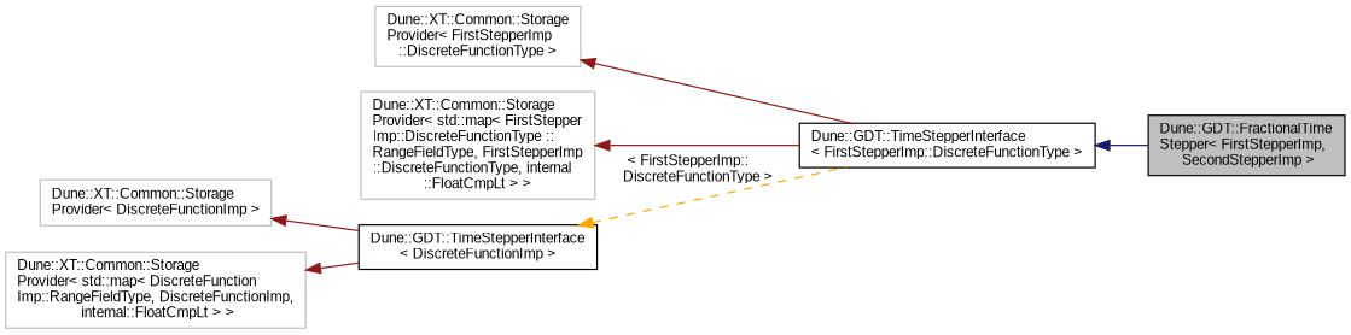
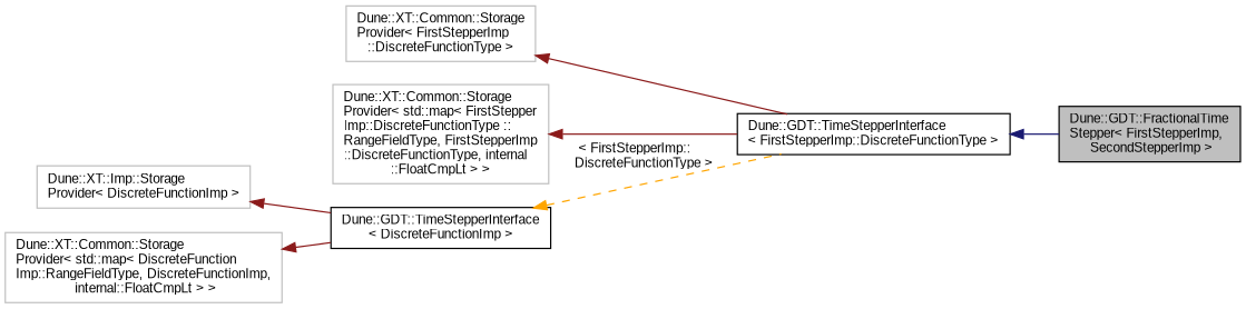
  digraph {
    rankdir=LR
    fontname="Liberation Sans"
    node [color=grey75 fillcolor=white fontname="Liberation Sans" fontsize=10 shape=record style=filled]
    edge [color=firebrick4 dir=back fontname="Liberation Sans" fontsize=10 labelfontname=Helvetica labelfontsize=10 style=solid]
    n1 [color=black fillcolor=grey75 fontcolor=black height=0.2 label="Dune::GDT::FractionalTime\lStepper\< FirstStepperImp,\l SecondStepperImp \>" width=0.4]
    n2 [color=black height=0.2 label="Dune::GDT::TimeStepperInterface\l\< FirstStepperImp::DiscreteFunctionType \>" width=0.4]
    n3 [height=0.2 label="Dune::XT::Common::Storage\lProvider\< FirstStepperImp\l::DiscreteFunctionType  \>" width=0.4]
    n4 [height=0.2 label="Dune::XT::Common::Storage\lProvider\< std::map\< FirstStepper\lImp::DiscreteFunctionType ::\lRangeFieldType, FirstStepperImp\l::DiscreteFunctionType, internal\l::FloatCmpLt \> \>" width=0.4]
    n5 [color=black height=0.2 label="Dune::GDT::TimeStepperInterface\l\< DiscreteFunctionImp \>" width=0.4]
-   n6 [height=0.2 label="Dune::XT::Common::Storage\lProvider\< DiscreteFunctionImp \>" width=0.4]
+   n6 [height=0.2 label="Dune::XT::Imp::Storage\lProvider\< DiscreteFunctionImp \>" width=0.4]
    n7 [height=0.2 label="Dune::XT::Common::Storage\lProvider\< std::map\< DiscreteFunction\lImp::RangeFieldType, DiscreteFunctionImp,\l internal::FloatCmpLt \> \>" width=0.4]
    n2 -> n1 [color=midnightblue]
    n3 -> n2
    n4 -> n2
    n5 -> n2 [color=orange label=" \< FirstStepperImp::\lDiscreteFunctionType \>" style=dashed]
    n6 -> n5
    n7 -> n5
  }
